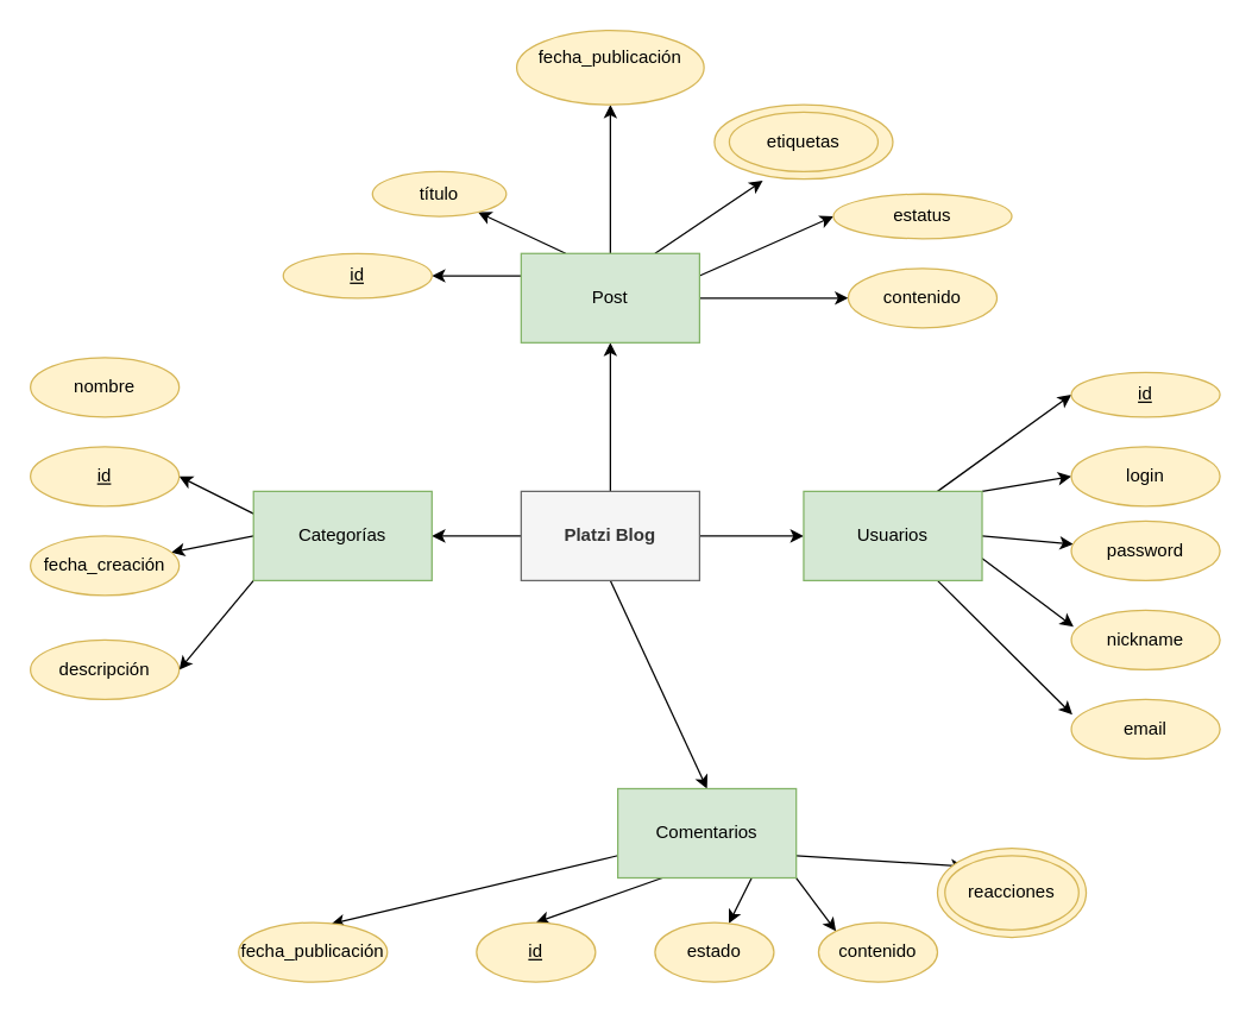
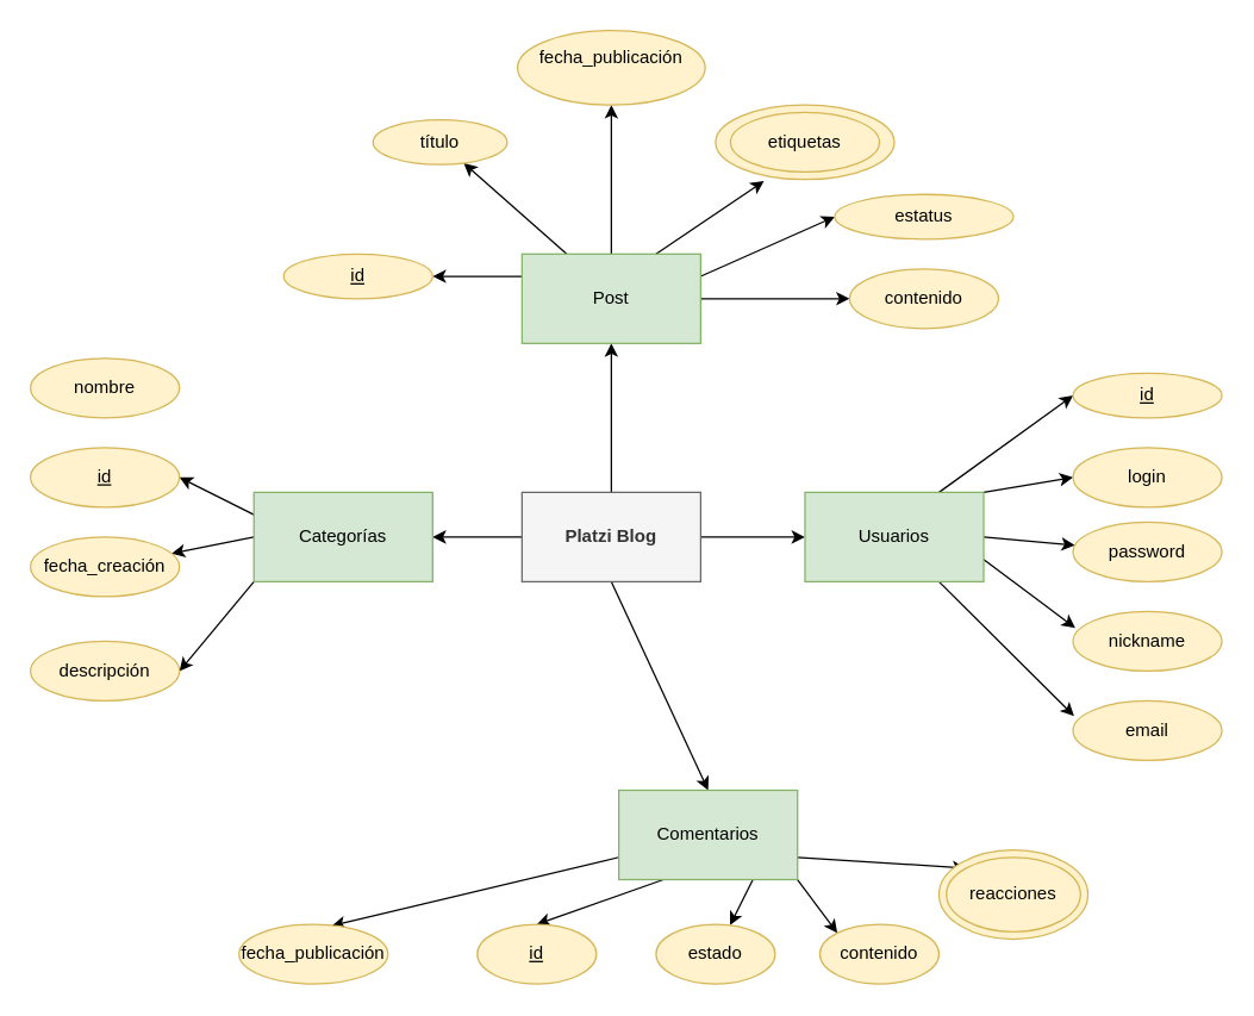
  <mxCell id="0" />
  <mxCell id="1" parent="0" />
  <mxCell id="2" style="edgeStyle=none;html=1;exitX=0.5;exitY=0;exitDx=0;exitDy=0;entryX=0.5;entryY=1;entryDx=0;entryDy=0;" edge="1" parent="1" source="6" target="13"><mxGeometry relative="1" as="geometry" /></mxCell>
  <mxCell id="3" style="edgeStyle=none;html=1;exitX=1;exitY=0.5;exitDx=0;exitDy=0;entryX=0;entryY=0.5;entryDx=0;entryDy=0;" edge="1" parent="1" source="6" target="25"><mxGeometry relative="1" as="geometry" /></mxCell>
  <mxCell id="4" style="edgeStyle=none;html=1;exitX=0.5;exitY=1;exitDx=0;exitDy=0;entryX=0.5;entryY=0;entryDx=0;entryDy=0;" edge="1" parent="1" source="6" target="19"><mxGeometry relative="1" as="geometry" /></mxCell>
  <mxCell id="5" style="edgeStyle=none;html=1;exitX=0;exitY=0.5;exitDx=0;exitDy=0;entryX=1;entryY=0.5;entryDx=0;entryDy=0;" edge="1" parent="1" source="6" target="29"><mxGeometry relative="1" as="geometry" /></mxCell>
  <mxCell id="6" value="&lt;b&gt;Platzi Blog&lt;/b&gt;" style="rounded=0;whiteSpace=wrap;html=1;fillColor=#f5f5f5;strokeColor=#666666;fontColor=#333333;" vertex="1" parent="1"><mxGeometry x="350" y="330" width="120" height="60" as="geometry" /></mxCell>
  <mxCell id="7" style="edgeStyle=none;html=1;exitX=0;exitY=0.25;exitDx=0;exitDy=0;entryX=1;entryY=0.5;entryDx=0;entryDy=0;" edge="1" parent="1" source="13" target="31"><mxGeometry relative="1" as="geometry" /></mxCell>
  <mxCell id="8" style="edgeStyle=none;html=1;exitX=0.25;exitY=0;exitDx=0;exitDy=0;" edge="1" parent="1" source="13" target="30"><mxGeometry relative="1" as="geometry" /></mxCell>
  <mxCell id="9" style="edgeStyle=none;html=1;exitX=0.5;exitY=0;exitDx=0;exitDy=0;entryX=0.5;entryY=1;entryDx=0;entryDy=0;" edge="1" parent="1" source="13" target="32"><mxGeometry relative="1" as="geometry" /></mxCell>
  <mxCell id="10" style="edgeStyle=none;html=1;exitX=1;exitY=0.25;exitDx=0;exitDy=0;entryX=0;entryY=0.5;entryDx=0;entryDy=0;" edge="1" parent="1" source="13" target="33"><mxGeometry relative="1" as="geometry" /></mxCell>
  <mxCell id="11" style="edgeStyle=none;html=1;" edge="1" parent="1" source="13" target="34"><mxGeometry relative="1" as="geometry" /></mxCell>
  <mxCell id="12" style="edgeStyle=none;html=1;exitX=0.75;exitY=0;exitDx=0;exitDy=0;entryX=0.271;entryY=1.02;entryDx=0;entryDy=0;entryPerimeter=0;" edge="1" parent="1" source="13" target="36"><mxGeometry relative="1" as="geometry" /></mxCell>
  <mxCell id="13" value="&lt;font color=&quot;#000000&quot;&gt;Post&lt;/font&gt;" style="rounded=0;whiteSpace=wrap;html=1;fillColor=#d5e8d4;strokeColor=#82b366;" vertex="1" parent="1"><mxGeometry x="350" y="170" width="120" height="60" as="geometry" /></mxCell>
  <mxCell id="14" style="edgeStyle=none;html=1;exitX=0;exitY=0.75;exitDx=0;exitDy=0;entryX=0.623;entryY=0.025;entryDx=0;entryDy=0;entryPerimeter=0;" edge="1" parent="1" source="19" target="43"><mxGeometry relative="1" as="geometry" /></mxCell>
  <mxCell id="15" style="edgeStyle=none;html=1;exitX=0.25;exitY=1;exitDx=0;exitDy=0;entryX=0.5;entryY=0;entryDx=0;entryDy=0;" edge="1" parent="1" source="19" target="44"><mxGeometry relative="1" as="geometry" /></mxCell>
  <mxCell id="16" style="edgeStyle=none;html=1;exitX=0.75;exitY=1;exitDx=0;exitDy=0;" edge="1" parent="1" source="19" target="45"><mxGeometry relative="1" as="geometry" /></mxCell>
  <mxCell id="17" style="edgeStyle=none;html=1;exitX=1;exitY=1;exitDx=0;exitDy=0;entryX=0;entryY=0;entryDx=0;entryDy=0;" edge="1" parent="1" source="19" target="46"><mxGeometry relative="1" as="geometry" /></mxCell>
  <mxCell id="18" style="edgeStyle=none;html=1;exitX=1;exitY=0.75;exitDx=0;exitDy=0;entryX=0;entryY=0;entryDx=0;entryDy=0;" edge="1" parent="1" source="19" target="53"><mxGeometry relative="1" as="geometry" /></mxCell>
  <mxCell id="19" value="&lt;font color=&quot;#000000&quot;&gt;Comentarios&lt;/font&gt;" style="rounded=0;whiteSpace=wrap;html=1;fillColor=#d5e8d4;strokeColor=#82b366;" vertex="1" parent="1"><mxGeometry x="415" y="530" width="120" height="60" as="geometry" /></mxCell>
  <mxCell id="20" style="edgeStyle=none;html=1;exitX=0.75;exitY=0;exitDx=0;exitDy=0;entryX=0;entryY=0.5;entryDx=0;entryDy=0;" edge="1" parent="1" source="25" target="38"><mxGeometry relative="1" as="geometry" /></mxCell>
  <mxCell id="21" style="edgeStyle=none;html=1;exitX=1;exitY=0;exitDx=0;exitDy=0;entryX=0;entryY=0.5;entryDx=0;entryDy=0;" edge="1" parent="1" source="25" target="39"><mxGeometry relative="1" as="geometry" /></mxCell>
  <mxCell id="22" style="edgeStyle=none;html=1;exitX=1;exitY=0.5;exitDx=0;exitDy=0;" edge="1" parent="1" source="25" target="40"><mxGeometry relative="1" as="geometry" /></mxCell>
  <mxCell id="23" style="edgeStyle=none;html=1;exitX=1;exitY=0.75;exitDx=0;exitDy=0;entryX=0.015;entryY=0.275;entryDx=0;entryDy=0;entryPerimeter=0;" edge="1" parent="1" source="25" target="41"><mxGeometry relative="1" as="geometry" /></mxCell>
  <mxCell id="24" style="edgeStyle=none;html=1;exitX=0.75;exitY=1;exitDx=0;exitDy=0;entryX=0.007;entryY=0.254;entryDx=0;entryDy=0;entryPerimeter=0;" edge="1" parent="1" source="25" target="42"><mxGeometry relative="1" as="geometry" /></mxCell>
  <mxCell id="25" value="&lt;font color=&quot;#000000&quot;&gt;Usuarios&lt;/font&gt;" style="rounded=0;whiteSpace=wrap;html=1;fillColor=#d5e8d4;strokeColor=#82b366;" vertex="1" parent="1"><mxGeometry x="540" y="330" width="120" height="60" as="geometry" /></mxCell>
  <mxCell id="26" style="edgeStyle=none;html=1;exitX=0;exitY=0.25;exitDx=0;exitDy=0;entryX=1;entryY=0.5;entryDx=0;entryDy=0;" edge="1" parent="1" source="29" target="48"><mxGeometry relative="1" as="geometry" /></mxCell>
  <mxCell id="27" style="edgeStyle=none;html=1;exitX=0;exitY=0.5;exitDx=0;exitDy=0;" edge="1" parent="1" source="29" target="49"><mxGeometry relative="1" as="geometry" /></mxCell>
  <mxCell id="28" style="edgeStyle=none;html=1;exitX=0;exitY=1;exitDx=0;exitDy=0;entryX=1;entryY=0.5;entryDx=0;entryDy=0;" edge="1" parent="1" source="29" target="50"><mxGeometry relative="1" as="geometry" /></mxCell>
  <mxCell id="29" value="&lt;font color=&quot;#000000&quot;&gt;Categorías&lt;/font&gt;" style="rounded=0;whiteSpace=wrap;html=1;fillColor=#d5e8d4;strokeColor=#82b366;" vertex="1" parent="1"><mxGeometry x="170" y="330" width="120" height="60" as="geometry" /></mxCell>
- <mxCell id="30" value="&lt;font color=&quot;#000000&quot;&gt;título&lt;/font&gt;" style="ellipse;whiteSpace=wrap;html=1;fillColor=#fff2cc;strokeColor=#d6b656;" vertex="1" parent="1"><mxGeometry x="250" y="115" width="90" height="30" as="geometry" /></mxCell>
+ <mxCell id="30" value="&lt;font color=&quot;#000000&quot;&gt;título&lt;/font&gt;" style="ellipse;whiteSpace=wrap;html=1;fillColor=#fff2cc;strokeColor=#d6b656;" vertex="1" parent="1"><mxGeometry x="250" y="80" width="90" height="30" as="geometry" /></mxCell>
  <mxCell id="31" value="&lt;font color=&quot;#000000&quot;&gt;&lt;u&gt;id&lt;/u&gt;&lt;/font&gt;" style="ellipse;whiteSpace=wrap;html=1;fillColor=#fff2cc;strokeColor=#d6b656;" vertex="1" parent="1"><mxGeometry x="190" y="170" width="100" height="30" as="geometry" /></mxCell>
  <mxCell id="32" value="&lt;font color=&quot;#000000&quot;&gt;fecha_publicación&lt;br&gt;&lt;br&gt;&lt;/font&gt;" style="ellipse;whiteSpace=wrap;html=1;fillColor=#fff2cc;strokeColor=#d6b656;align=center;" vertex="1" parent="1"><mxGeometry x="347" y="20" width="126" height="50" as="geometry" /></mxCell>
  <mxCell id="33" value="&lt;font color=&quot;#000000&quot;&gt;estatus&lt;/font&gt;" style="ellipse;whiteSpace=wrap;html=1;fillColor=#fff2cc;strokeColor=#d6b656;" vertex="1" parent="1"><mxGeometry x="560" y="130" width="120" height="30" as="geometry" /></mxCell>
  <mxCell id="34" value="&lt;font color=&quot;#000000&quot;&gt;contenido&lt;/font&gt;" style="ellipse;whiteSpace=wrap;html=1;fillColor=#fff2cc;strokeColor=#d6b656;" vertex="1" parent="1"><mxGeometry x="570" y="180" width="100" height="40" as="geometry" /></mxCell>
  <mxCell id="35" value="" style="group" vertex="1" connectable="0" parent="1"><mxGeometry x="480" y="70" width="120" height="50" as="geometry" /></mxCell>
  <mxCell id="36" value="&lt;font color=&quot;#000000&quot;&gt;estatus&lt;/font&gt;" style="ellipse;whiteSpace=wrap;html=1;fillColor=#fff2cc;strokeColor=#d6b656;" vertex="1" parent="35"><mxGeometry width="120" height="50" as="geometry" /></mxCell>
  <mxCell id="37" value="&lt;font color=&quot;#000000&quot;&gt;etiquetas&lt;/font&gt;" style="ellipse;whiteSpace=wrap;html=1;fillColor=#fff2cc;strokeColor=#d6b656;" vertex="1" parent="35"><mxGeometry x="10" y="5" width="100" height="40" as="geometry" /></mxCell>
  <mxCell id="38" value="&lt;font color=&quot;#000000&quot;&gt;&lt;u&gt;id&lt;/u&gt;&lt;/font&gt;" style="ellipse;whiteSpace=wrap;html=1;fillColor=#fff2cc;strokeColor=#d6b656;" vertex="1" parent="1"><mxGeometry x="720" y="250" width="100" height="30" as="geometry" /></mxCell>
  <mxCell id="39" value="&lt;font color=&quot;#000000&quot;&gt;login&lt;/font&gt;" style="ellipse;whiteSpace=wrap;html=1;fillColor=#fff2cc;strokeColor=#d6b656;" vertex="1" parent="1"><mxGeometry x="720" y="300" width="100" height="40" as="geometry" /></mxCell>
  <mxCell id="40" value="&lt;font color=&quot;#000000&quot;&gt;password&lt;/font&gt;" style="ellipse;whiteSpace=wrap;html=1;fillColor=#fff2cc;strokeColor=#d6b656;" vertex="1" parent="1"><mxGeometry x="720" y="350" width="100" height="40" as="geometry" /></mxCell>
  <mxCell id="41" value="&lt;font color=&quot;#000000&quot;&gt;nickname&lt;/font&gt;" style="ellipse;whiteSpace=wrap;html=1;fillColor=#fff2cc;strokeColor=#d6b656;" vertex="1" parent="1"><mxGeometry x="720" y="410" width="100" height="40" as="geometry" /></mxCell>
  <mxCell id="42" value="&lt;font color=&quot;#000000&quot;&gt;email&lt;/font&gt;" style="ellipse;whiteSpace=wrap;html=1;fillColor=#fff2cc;strokeColor=#d6b656;" vertex="1" parent="1"><mxGeometry x="720" y="470" width="100" height="40" as="geometry" /></mxCell>
  <mxCell id="43" value="&lt;font color=&quot;#000000&quot;&gt;fecha_publicación&lt;/font&gt;" style="ellipse;whiteSpace=wrap;html=1;fillColor=#fff2cc;strokeColor=#d6b656;" vertex="1" parent="1"><mxGeometry x="160" y="620" width="100" height="40" as="geometry" /></mxCell>
  <mxCell id="44" value="&lt;font color=&quot;#000000&quot;&gt;&lt;u&gt;id&lt;/u&gt;&lt;/font&gt;" style="ellipse;whiteSpace=wrap;html=1;fillColor=#fff2cc;strokeColor=#d6b656;" vertex="1" parent="1"><mxGeometry x="320" y="620" width="80" height="40" as="geometry" /></mxCell>
  <mxCell id="45" value="&lt;font color=&quot;#000000&quot;&gt;estado&lt;/font&gt;" style="ellipse;whiteSpace=wrap;html=1;fillColor=#fff2cc;strokeColor=#d6b656;" vertex="1" parent="1"><mxGeometry x="440" y="620" width="80" height="40" as="geometry" /></mxCell>
  <mxCell id="46" value="&lt;font color=&quot;#000000&quot;&gt;contenido&lt;/font&gt;" style="ellipse;whiteSpace=wrap;html=1;fillColor=#fff2cc;strokeColor=#d6b656;" vertex="1" parent="1"><mxGeometry x="550" y="620" width="80" height="40" as="geometry" /></mxCell>
  <mxCell id="47" value="&lt;font color=&quot;#000000&quot;&gt;nombre&lt;/font&gt;" style="ellipse;whiteSpace=wrap;html=1;fillColor=#fff2cc;strokeColor=#d6b656;" vertex="1" parent="1"><mxGeometry x="20" y="240" width="100" height="40" as="geometry" /></mxCell>
  <mxCell id="48" value="&lt;font color=&quot;#000000&quot;&gt;&lt;u&gt;id&lt;/u&gt;&lt;/font&gt;" style="ellipse;whiteSpace=wrap;html=1;fillColor=#fff2cc;strokeColor=#d6b656;" vertex="1" parent="1"><mxGeometry x="20" y="300" width="100" height="40" as="geometry" /></mxCell>
  <mxCell id="49" value="&lt;font color=&quot;#000000&quot;&gt;fecha_creación&lt;/font&gt;" style="ellipse;whiteSpace=wrap;html=1;fillColor=#fff2cc;strokeColor=#d6b656;" vertex="1" parent="1"><mxGeometry x="20" y="360" width="100" height="40" as="geometry" /></mxCell>
  <mxCell id="50" value="&lt;font color=&quot;#000000&quot;&gt;descripción&lt;/font&gt;" style="ellipse;whiteSpace=wrap;html=1;fillColor=#fff2cc;strokeColor=#d6b656;" vertex="1" parent="1"><mxGeometry x="20" y="430" width="100" height="40" as="geometry" /></mxCell>
  <mxCell id="51" value="" style="group" vertex="1" connectable="0" parent="1"><mxGeometry x="630" y="570" width="100" height="60" as="geometry" /></mxCell>
  <mxCell id="52" value="&lt;font color=&quot;#000000&quot;&gt;reacciones&lt;/font&gt;" style="ellipse;whiteSpace=wrap;html=1;fillColor=#fff2cc;strokeColor=#d6b656;" vertex="1" parent="51"><mxGeometry width="100" height="60" as="geometry" /></mxCell>
  <mxCell id="53" value="&lt;font color=&quot;#000000&quot;&gt;reacciones&lt;/font&gt;" style="ellipse;whiteSpace=wrap;html=1;fillColor=#fff2cc;strokeColor=#d6b656;" vertex="1" parent="51"><mxGeometry x="5" y="5" width="90" height="50" as="geometry" /></mxCell>
